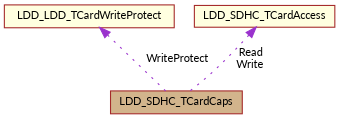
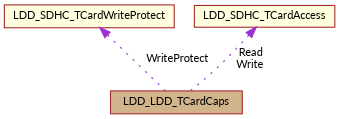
  digraph {
    fontname=Lato
    node [color=brown fillcolor=lightyellow fontname=Lato fontsize=10 shape=record style=filled]
    edge [color=darkorchid3 dir=back fontname=Lato fontsize=10 labelfontname=Helvetica labelfontsize=10 style=dotted]
-   n1 [fillcolor=tan fontcolor=black height=0.2 label=LDD_SDHC_TCardCaps width=0.4]
-   n2 [height=0.2 label=LDD_LDD_TCardWriteProtect width=0.4]
+   n1 [fillcolor=tan fontcolor=black height=0.2 label=LDD_LDD_TCardCaps width=0.4]
+   n2 [height=0.2 label=LDD_SDHC_TCardWriteProtect width=0.4]
    n3 [height=0.2 label=LDD_SDHC_TCardAccess width=0.4]
    n2 -> n1 [label=" WriteProtect"]
    n3 -> n1 [label=" Read\nWrite"]
  }
